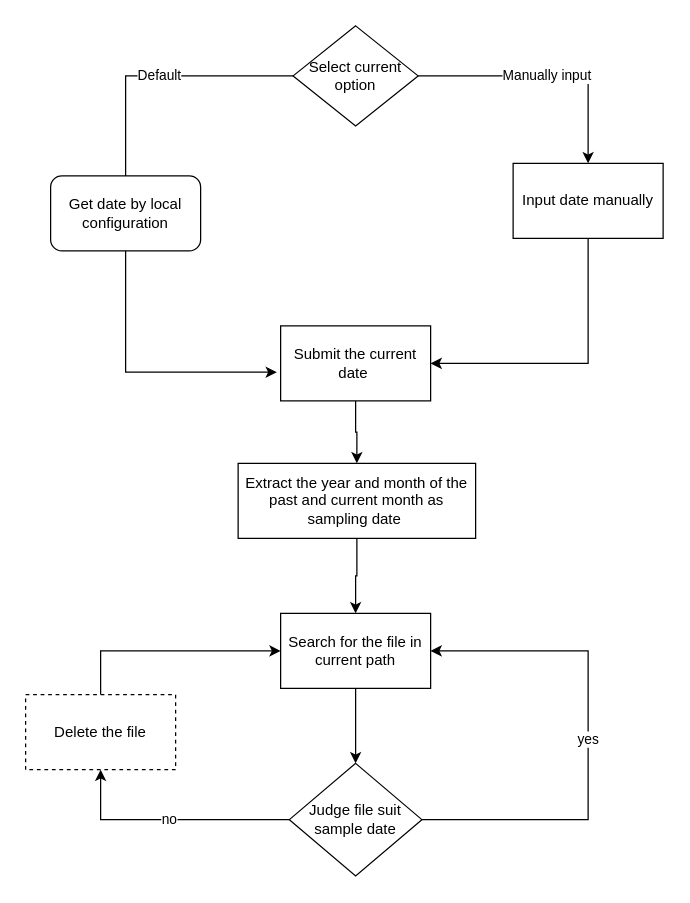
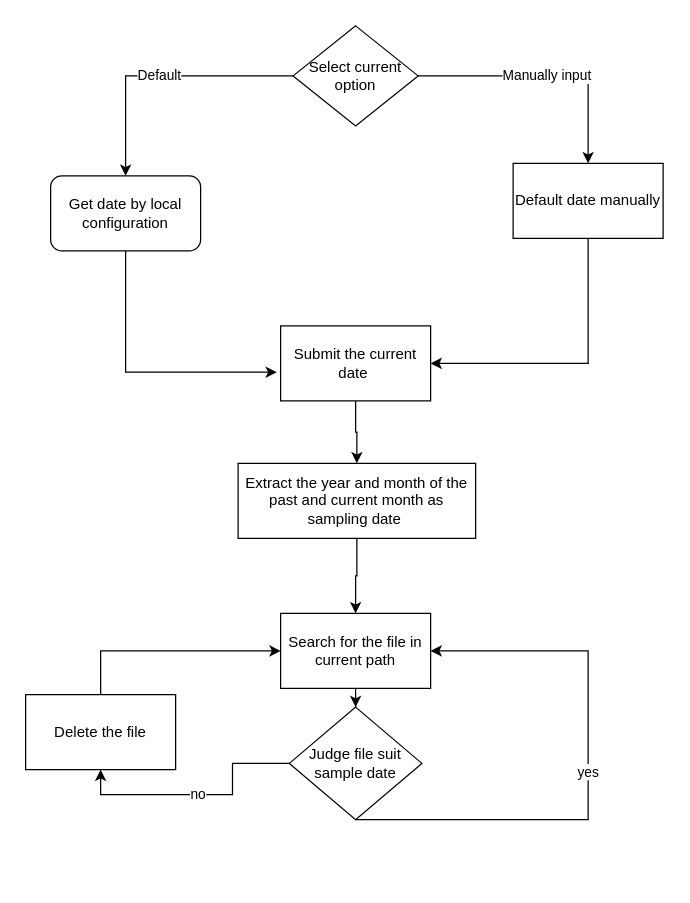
  <mxCell id="0" />
  <mxCell id="1" parent="0" />
  <mxCell id="2" value="Manually input" style="edgeStyle=orthogonalEdgeStyle;rounded=0;orthogonalLoop=1;jettySize=auto;html=1;entryX=0.5;entryY=0;entryDx=0;entryDy=0;" edge="1" parent="1" source="4" target="7"><mxGeometry relative="1" as="geometry"><mxPoint x="424" y="100" as="targetPoint" /></mxGeometry></mxCell>
- <mxCell id="3" value="Default" style="edgeStyle=orthogonalEdgeStyle;rounded=0;orthogonalLoop=1;jettySize=auto;html=1;entryX=0.5;entryY=0;entryDx=0;entryDy=0;endArrow=none;" edge="1" parent="1" source="4" target="5"><mxGeometry relative="1" as="geometry" /></mxCell>
+ <mxCell id="3" value="Default" style="edgeStyle=orthogonalEdgeStyle;rounded=0;orthogonalLoop=1;jettySize=auto;html=1;entryX=0.5;entryY=0;entryDx=0;entryDy=0;" edge="1" parent="1" source="4" target="5"><mxGeometry relative="1" as="geometry" /></mxCell>
  <mxCell id="4" value="Select current option" style="rhombus;whiteSpace=wrap;html=1;" vertex="1" parent="1"><mxGeometry x="234" y="20" width="100" height="80" as="geometry" /></mxCell>
  <mxCell id="5" value="Get date by local configuration" style="whiteSpace=wrap;html=1;rounded=1;" vertex="1" parent="1"><mxGeometry x="40" y="140" width="120" height="60" as="geometry" /></mxCell>
  <mxCell id="6" style="edgeStyle=orthogonalEdgeStyle;rounded=0;orthogonalLoop=1;jettySize=auto;html=1;entryX=1;entryY=0.5;entryDx=0;entryDy=0;" edge="1" parent="1" source="7" target="9"><mxGeometry relative="1" as="geometry"><Array as="points"><mxPoint x="470" y="290" /></Array></mxGeometry></mxCell>
- <mxCell id="7" value="Input date manually" style="rounded=0;whiteSpace=wrap;html=1;" vertex="1" parent="1"><mxGeometry x="410" y="130" width="120" height="60" as="geometry" /></mxCell>
+ <mxCell id="7" value="Default date manually" style="rounded=0;whiteSpace=wrap;html=1;" vertex="1" parent="1"><mxGeometry x="410" y="130" width="120" height="60" as="geometry" /></mxCell>
  <mxCell id="8" style="edgeStyle=orthogonalEdgeStyle;rounded=0;orthogonalLoop=1;jettySize=auto;html=1;entryX=0.5;entryY=0;entryDx=0;entryDy=0;" edge="1" parent="1" source="9" target="12"><mxGeometry relative="1" as="geometry" /></mxCell>
  <mxCell id="9" value="Submit the current date&amp;nbsp;" style="rounded=0;whiteSpace=wrap;html=1;" vertex="1" parent="1"><mxGeometry x="224" y="260" width="120" height="60" as="geometry" /></mxCell>
  <mxCell id="10" style="edgeStyle=orthogonalEdgeStyle;rounded=0;orthogonalLoop=1;jettySize=auto;html=1;entryX=-0.025;entryY=0.617;entryDx=0;entryDy=0;entryPerimeter=0;" edge="1" parent="1" source="5" target="9"><mxGeometry relative="1" as="geometry"><Array as="points"><mxPoint x="100" y="297" /></Array></mxGeometry></mxCell>
  <mxCell id="11" style="edgeStyle=orthogonalEdgeStyle;rounded=0;orthogonalLoop=1;jettySize=auto;html=1;entryX=0.5;entryY=0;entryDx=0;entryDy=0;" edge="1" parent="1" source="12" target="14"><mxGeometry relative="1" as="geometry" /></mxCell>
  <mxCell id="12" value="Extract the year and month of the past and current month as sampling date&amp;nbsp;" style="rounded=0;whiteSpace=wrap;html=1;" vertex="1" parent="1"><mxGeometry x="190" y="370" width="190" height="60" as="geometry" /></mxCell>
  <mxCell id="13" value="" style="edgeStyle=orthogonalEdgeStyle;rounded=0;orthogonalLoop=1;jettySize=auto;html=1;" edge="1" parent="1" source="14" target="17"><mxGeometry relative="1" as="geometry" /></mxCell>
  <mxCell id="14" value="Search for the file in current path" style="rounded=0;whiteSpace=wrap;html=1;" vertex="1" parent="1"><mxGeometry x="224" y="490" width="120" height="60" as="geometry" /></mxCell>
  <mxCell id="15" value="yes" style="edgeStyle=orthogonalEdgeStyle;rounded=0;orthogonalLoop=1;jettySize=auto;html=1;entryX=1;entryY=0.5;entryDx=0;entryDy=0;" edge="1" parent="1" source="17" target="14"><mxGeometry relative="1" as="geometry"><Array as="points"><mxPoint x="470" y="655" /><mxPoint x="470" y="520" /></Array></mxGeometry></mxCell>
  <mxCell id="16" value="no" style="edgeStyle=orthogonalEdgeStyle;rounded=0;orthogonalLoop=1;jettySize=auto;html=1;entryX=0.5;entryY=1;entryDx=0;entryDy=0;" edge="1" parent="1" source="17" target="19"><mxGeometry relative="1" as="geometry"><mxPoint x="180" y="655" as="targetPoint" /></mxGeometry></mxCell>
- <mxCell id="17" value="Judge file suit sample date" style="rhombus;whiteSpace=wrap;html=1;" vertex="1" parent="1"><mxGeometry x="231" y="610" width="106" height="90" as="geometry" /></mxCell>
+ <mxCell id="17" value="Judge file suit sample date" style="rhombus;whiteSpace=wrap;html=1;" vertex="1" parent="1"><mxGeometry x="231" y="565" width="106" height="90" as="geometry" /></mxCell>
  <mxCell id="18" style="edgeStyle=orthogonalEdgeStyle;rounded=0;orthogonalLoop=1;jettySize=auto;html=1;entryX=0;entryY=0.5;entryDx=0;entryDy=0;" edge="1" parent="1" source="19" target="14"><mxGeometry relative="1" as="geometry"><Array as="points"><mxPoint x="80" y="520" /></Array></mxGeometry></mxCell>
- <mxCell id="19" value="Delete the file" style="rounded=0;whiteSpace=wrap;html=1;dashed=1;" vertex="1" parent="1"><mxGeometry x="20" y="555" width="120" height="60" as="geometry" /></mxCell>
+ <mxCell id="19" value="Delete the file" style="rounded=0;whiteSpace=wrap;html=1;" vertex="1" parent="1"><mxGeometry x="20" y="555" width="120" height="60" as="geometry" /></mxCell>
